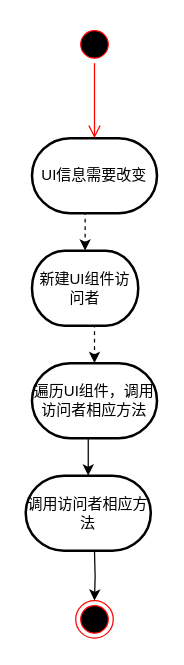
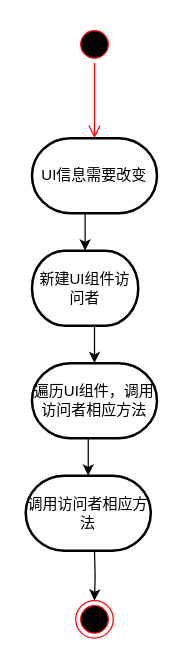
  <mxCell id="0" />
  <mxCell id="1" parent="0" />
  <mxCell id="2" value="" style="ellipse;html=1;shape=startState;fillColor=#000000;strokeColor=#ff0000;" vertex="1" parent="1"><mxGeometry x="60" y="20" width="30" height="30" as="geometry" /></mxCell>
  <mxCell id="3" value="" style="edgeStyle=orthogonalEdgeStyle;html=1;verticalAlign=bottom;endArrow=open;endSize=8;strokeColor=#ff0000;rounded=0;" edge="1" parent="1" source="2"><mxGeometry relative="1" as="geometry"><mxPoint x="75" y="110" as="targetPoint" /></mxGeometry></mxCell>
  <mxCell id="4" value="" style="ellipse;html=1;shape=endState;fillColor=#000000;strokeColor=#ff0000;" vertex="1" parent="1"><mxGeometry x="60" y="480" width="30" height="30" as="geometry" /></mxCell>
  <mxCell id="5" style="edgeStyle=orthogonalEdgeStyle;rounded=0;orthogonalLoop=1;jettySize=auto;html=1;exitX=0.5;exitY=1;exitDx=0;exitDy=0;exitPerimeter=0;entryX=0.5;entryY=0;entryDx=0;entryDy=0;" edge="1" parent="1" target="4"><mxGeometry relative="1" as="geometry"><mxPoint x="75" y="440" as="sourcePoint" /></mxGeometry></mxCell>
  <mxCell id="6" value="UI信息需要改变" style="strokeWidth=2;html=1;shape=mxgraph.flowchart.terminator;whiteSpace=wrap;" vertex="1" parent="1"><mxGeometry x="25" y="110" width="100" height="60" as="geometry" /></mxCell>
  <mxCell id="7" value="新建UI组件访问者" style="strokeWidth=2;html=1;shape=mxgraph.flowchart.terminator;whiteSpace=wrap;" vertex="1" parent="1"><mxGeometry x="25" y="200" width="85" height="60" as="geometry" /></mxCell>
- <mxCell id="8" style="edgeStyle=orthogonalEdgeStyle;rounded=0;orthogonalLoop=1;jettySize=auto;html=1;exitX=0.5;exitY=1;exitDx=0;exitDy=0;exitPerimeter=0;entryX=0.5;entryY=0;entryDx=0;entryDy=0;entryPerimeter=0;dashed=1;" edge="1" parent="1" source="6" target="7"><mxGeometry relative="1" as="geometry" /></mxCell>
+ <mxCell id="8" style="edgeStyle=orthogonalEdgeStyle;rounded=0;orthogonalLoop=1;jettySize=auto;html=1;exitX=0.5;exitY=1;exitDx=0;exitDy=0;exitPerimeter=0;entryX=0.5;entryY=0;entryDx=0;entryDy=0;entryPerimeter=0;" edge="1" parent="1" source="6" target="7"><mxGeometry relative="1" as="geometry" /></mxCell>
  <mxCell id="9" value="遍历UI组件，调用访问者相应方法" style="strokeWidth=2;html=1;shape=mxgraph.flowchart.terminator;whiteSpace=wrap;" vertex="1" parent="1"><mxGeometry x="25" y="290" width="100" height="60" as="geometry" /></mxCell>
- <mxCell id="10" style="edgeStyle=orthogonalEdgeStyle;rounded=0;orthogonalLoop=1;jettySize=auto;html=1;exitX=0.5;exitY=1;exitDx=0;exitDy=0;exitPerimeter=0;entryX=0.5;entryY=0;entryDx=0;entryDy=0;entryPerimeter=0;dashed=1;" edge="1" parent="1" source="7" target="9"><mxGeometry relative="1" as="geometry" /></mxCell>
+ <mxCell id="10" style="edgeStyle=orthogonalEdgeStyle;rounded=0;orthogonalLoop=1;jettySize=auto;html=1;exitX=0.5;exitY=1;exitDx=0;exitDy=0;exitPerimeter=0;entryX=0.5;entryY=0;entryDx=0;entryDy=0;entryPerimeter=0;" edge="1" parent="1" source="7" target="9"><mxGeometry relative="1" as="geometry" /></mxCell>
  <mxCell id="11" value="调用访问者相应方法" style="strokeWidth=2;html=1;shape=mxgraph.flowchart.terminator;whiteSpace=wrap;" vertex="1" parent="1"><mxGeometry x="20" y="380" width="100" height="60" as="geometry" /></mxCell>
  <mxCell id="12" style="edgeStyle=orthogonalEdgeStyle;rounded=0;orthogonalLoop=1;jettySize=auto;html=1;exitX=0.5;exitY=1;exitDx=0;exitDy=0;exitPerimeter=0;entryX=0.5;entryY=0;entryDx=0;entryDy=0;entryPerimeter=0;" edge="1" parent="1" target="11"><mxGeometry relative="1" as="geometry"><mxPoint x="70" y="350" as="sourcePoint" /></mxGeometry></mxCell>
